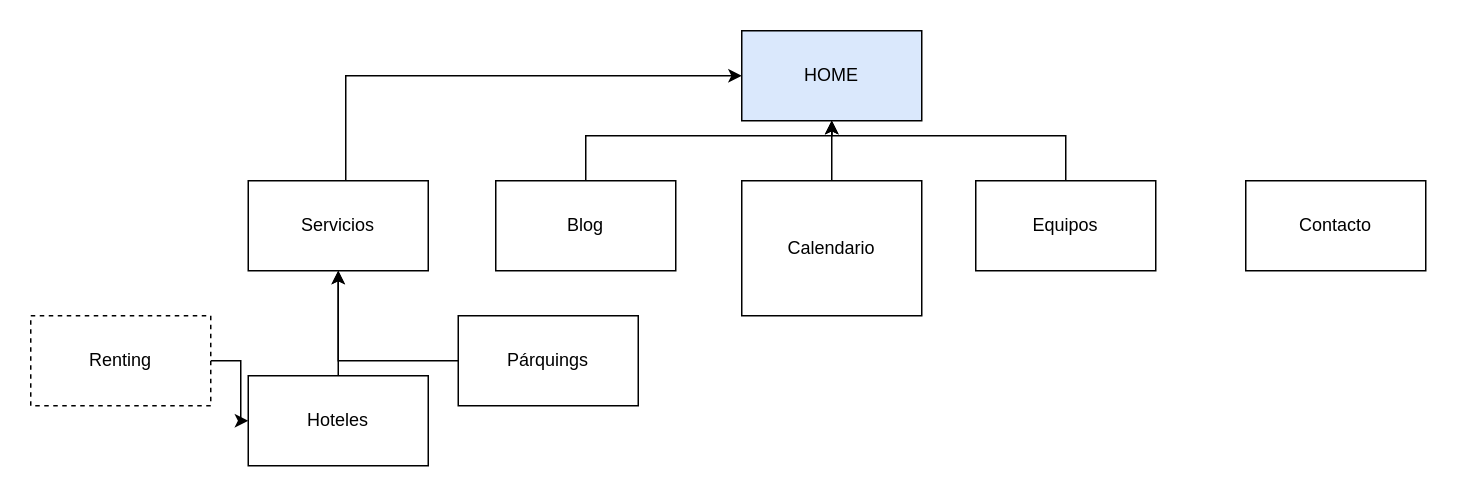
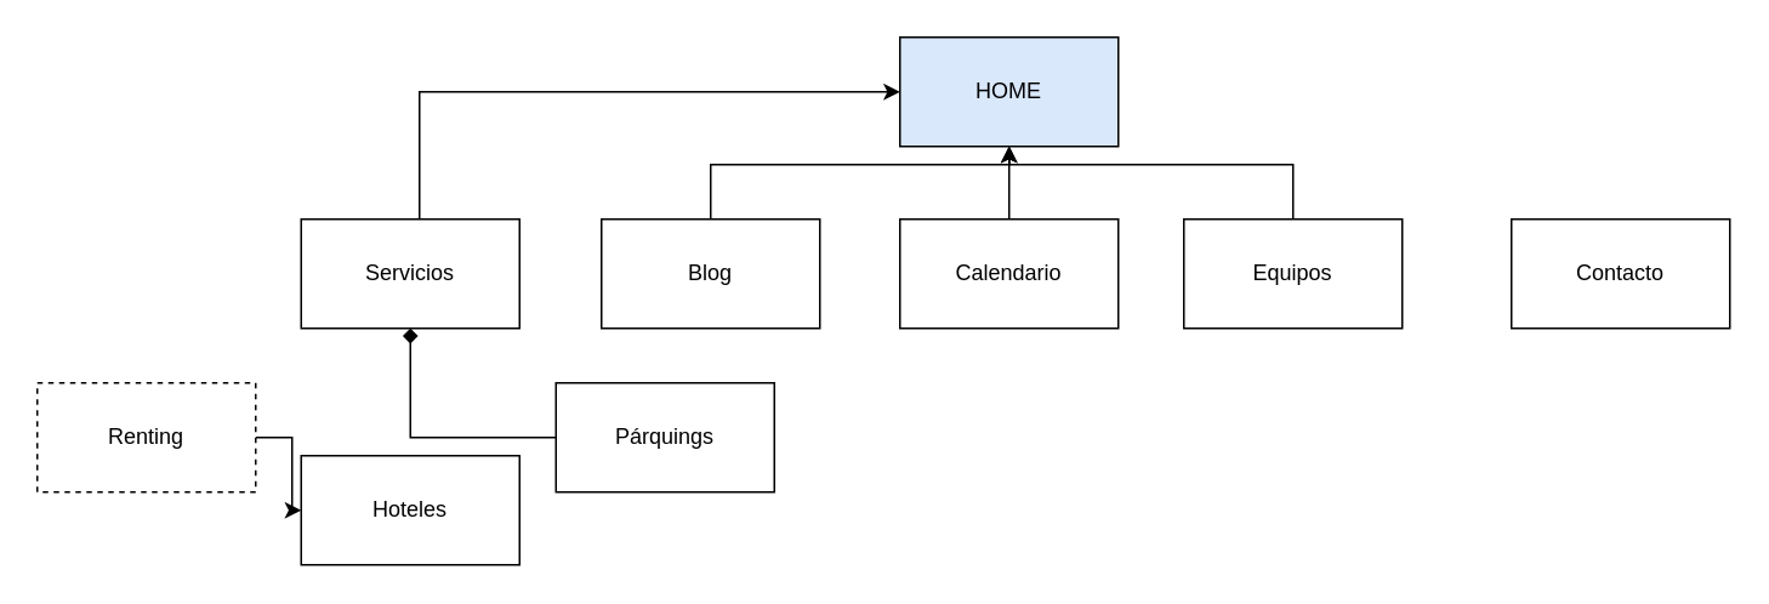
  <mxCell id="0" />
  <mxCell id="1" parent="0" />
  <mxCell id="2" value="HOME" style="rounded=0;whiteSpace=wrap;html=1;fillColor=#dae8fc;" vertex="1" parent="1"><mxGeometry x="494" y="20" width="120" height="60" as="geometry" /></mxCell>
  <mxCell id="3" style="edgeStyle=orthogonalEdgeStyle;rounded=0;orthogonalLoop=1;jettySize=auto;html=1;entryX=0.5;entryY=1;entryDx=0;entryDy=0;" edge="1" parent="1" source="4" target="2"><mxGeometry relative="1" as="geometry" /></mxCell>
- <mxCell id="4" value="Calendario" style="rounded=0;whiteSpace=wrap;html=1;" vertex="1" parent="1"><mxGeometry x="494" y="120" width="120" height="90" as="geometry" /></mxCell>
+ <mxCell id="4" value="Calendario" style="rounded=0;whiteSpace=wrap;html=1;" vertex="1" parent="1"><mxGeometry x="494" y="120" width="120" height="60" as="geometry" /></mxCell>
  <mxCell id="5" style="edgeStyle=orthogonalEdgeStyle;rounded=0;orthogonalLoop=1;jettySize=auto;html=1;entryX=0.5;entryY=1;entryDx=0;entryDy=0;" edge="1" parent="1" source="6" target="2"><mxGeometry relative="1" as="geometry"><Array as="points"><mxPoint x="710" y="90" /><mxPoint x="554" y="90" /></Array></mxGeometry></mxCell>
  <mxCell id="6" value="Equipos" style="rounded=0;whiteSpace=wrap;html=1;" vertex="1" parent="1"><mxGeometry x="650" y="120" width="120" height="60" as="geometry" /></mxCell>
  <mxCell id="7" style="edgeStyle=orthogonalEdgeStyle;rounded=0;orthogonalLoop=1;jettySize=auto;html=1;entryX=0.5;entryY=1;entryDx=0;entryDy=0;" edge="1" parent="1" source="8" target="2"><mxGeometry relative="1" as="geometry"><Array as="points"><mxPoint x="390" y="90" /><mxPoint x="554" y="90" /></Array></mxGeometry></mxCell>
  <mxCell id="8" value="Blog" style="rounded=0;whiteSpace=wrap;html=1;" vertex="1" parent="1"><mxGeometry x="330" y="120" width="120" height="60" as="geometry" /></mxCell>
  <mxCell id="9" style="edgeStyle=orthogonalEdgeStyle;rounded=0;orthogonalLoop=1;jettySize=auto;html=1;entryX=0;entryY=0.5;entryDx=0;entryDy=0;" edge="1" parent="1" source="10" target="2"><mxGeometry relative="1" as="geometry"><Array as="points"><mxPoint x="230" y="50" /></Array></mxGeometry></mxCell>
  <mxCell id="10" value="Servicios" style="rounded=0;whiteSpace=wrap;html=1;" vertex="1" parent="1"><mxGeometry x="165" y="120" width="120" height="60" as="geometry" /></mxCell>
  <mxCell id="11" value="Contacto" style="rounded=0;whiteSpace=wrap;html=1;" vertex="1" parent="1"><mxGeometry x="830" y="120" width="120" height="60" as="geometry" /></mxCell>
  <mxCell id="12" style="edgeStyle=orthogonalEdgeStyle;rounded=0;orthogonalLoop=1;jettySize=auto;html=1;" edge="1" parent="1" source="13" target="15"><mxGeometry relative="1" as="geometry" /></mxCell>
  <mxCell id="13" value="Renting" style="rounded=0;whiteSpace=wrap;html=1;dashed=1;" vertex="1" parent="1"><mxGeometry x="20" y="210" width="120" height="60" as="geometry" /></mxCell>
- <mxCell id="14" style="edgeStyle=orthogonalEdgeStyle;rounded=0;orthogonalLoop=1;jettySize=auto;html=1;entryX=0.5;entryY=1;entryDx=0;entryDy=0;" edge="1" parent="1" source="15" target="10"><mxGeometry relative="1" as="geometry" /></mxCell>
  <mxCell id="15" value="Hoteles" style="rounded=0;whiteSpace=wrap;html=1;" vertex="1" parent="1"><mxGeometry x="165" y="250" width="120" height="60" as="geometry" /></mxCell>
- <mxCell id="16" style="edgeStyle=orthogonalEdgeStyle;rounded=0;orthogonalLoop=1;jettySize=auto;html=1;entryX=0.5;entryY=1;entryDx=0;entryDy=0;" edge="1" parent="1" source="17" target="10"><mxGeometry relative="1" as="geometry" /></mxCell>
+ <mxCell id="16" style="edgeStyle=orthogonalEdgeStyle;rounded=0;orthogonalLoop=1;jettySize=auto;html=1;entryX=0.5;entryY=1;entryDx=0;entryDy=0;endArrow=diamond;" edge="1" parent="1" source="17" target="10"><mxGeometry relative="1" as="geometry" /></mxCell>
  <mxCell id="17" value="Párquings" style="rounded=0;whiteSpace=wrap;html=1;" vertex="1" parent="1"><mxGeometry x="305" y="210" width="120" height="60" as="geometry" /></mxCell>
